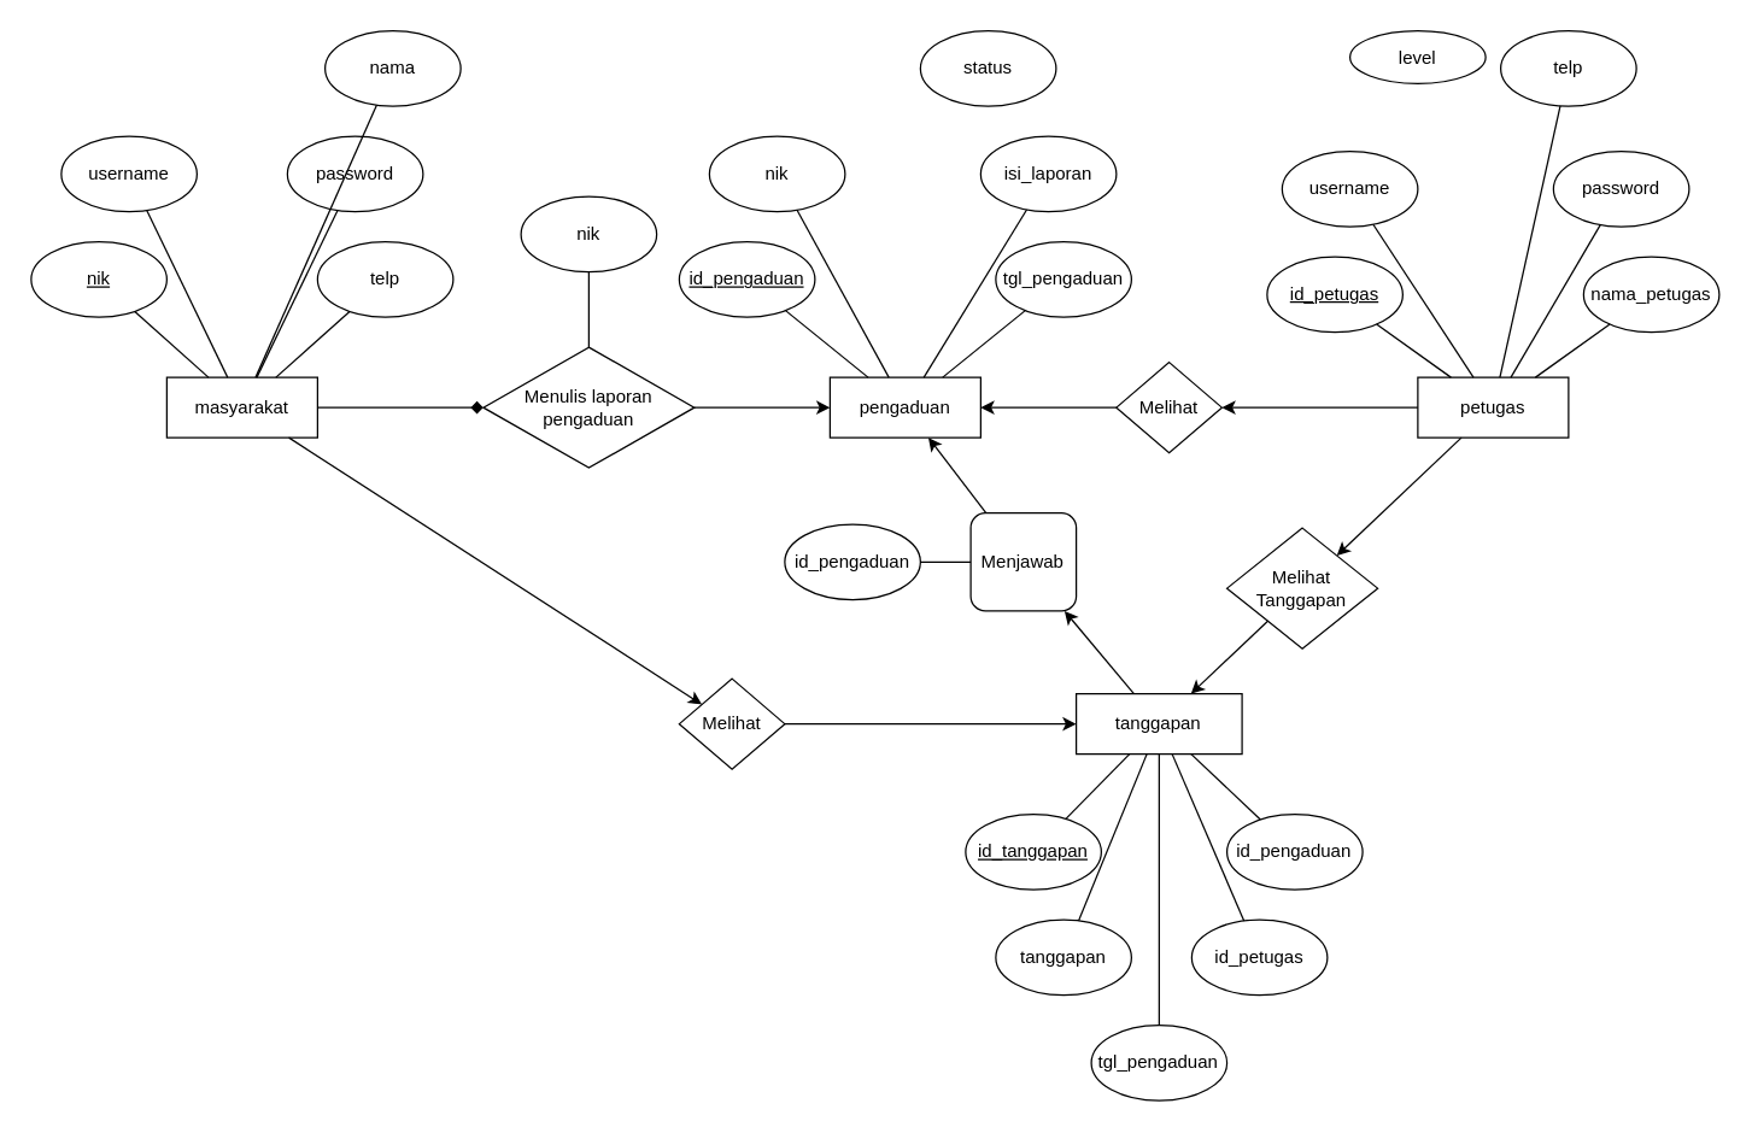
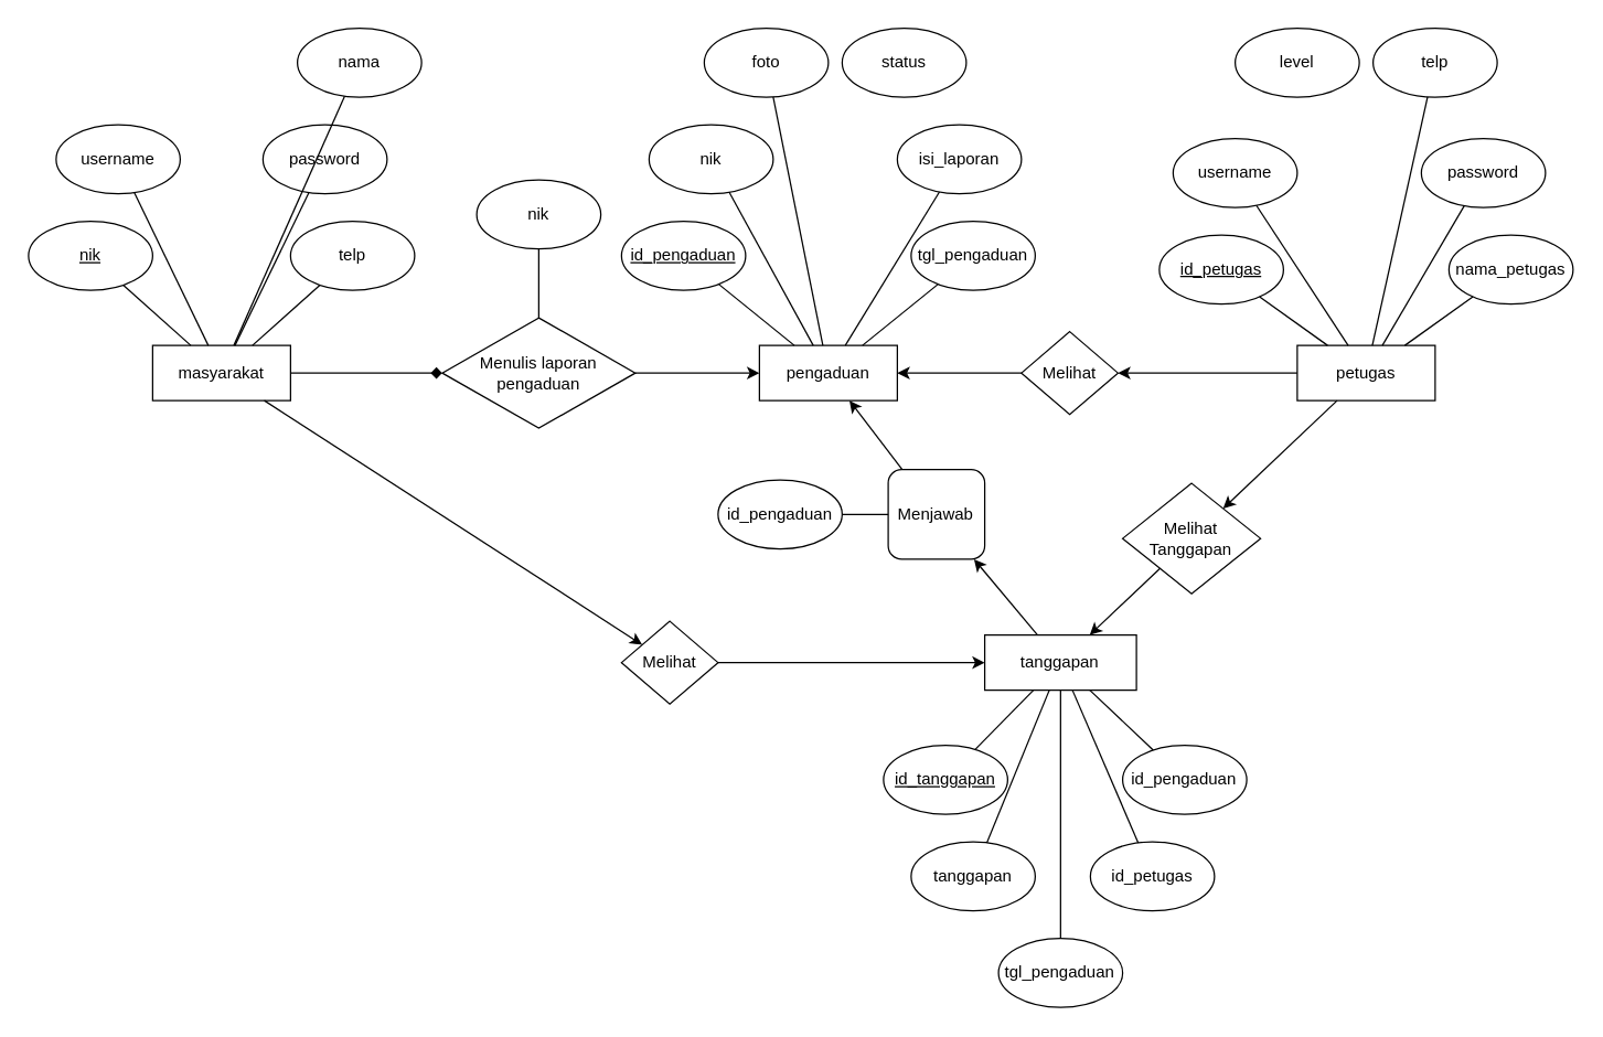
  <mxCell id="0" />
  <mxCell id="1" parent="0" />
  <mxCell id="2" value="masyarakat" style="rounded=0;whiteSpace=wrap;html=1;" vertex="1" parent="1"><mxGeometry x="110" y="250" width="100" height="40" as="geometry" /></mxCell>
  <mxCell id="3" value="&lt;u&gt;nik&lt;/u&gt;" style="ellipse;whiteSpace=wrap;html=1;" vertex="1" parent="1"><mxGeometry x="20" y="160" width="90" height="50" as="geometry" /></mxCell>
  <mxCell id="4" value="nama" style="ellipse;whiteSpace=wrap;html=1;" vertex="1" parent="1"><mxGeometry x="215" y="20" width="90" height="50" as="geometry" /></mxCell>
  <mxCell id="5" value="username" style="ellipse;whiteSpace=wrap;html=1;" vertex="1" parent="1"><mxGeometry x="40" width="90" height="50" as="geometry" y="90" /></mxCell>
  <mxCell id="6" value="password" style="ellipse;whiteSpace=wrap;html=1;" vertex="1" parent="1"><mxGeometry x="190" width="90" height="50" as="geometry" y="90" /></mxCell>
  <mxCell id="7" value="telp" style="ellipse;whiteSpace=wrap;html=1;" vertex="1" parent="1"><mxGeometry x="210" y="160" width="90" height="50" as="geometry" /></mxCell>
  <mxCell id="8" value="" style="endArrow=none;html=1;rounded=0;" edge="1" parent="1" source="2" target="5"><mxGeometry width="50" height="50" relative="1" as="geometry"><mxPoint y="280" as="sourcePoint" x="0" /><mxPoint x="50" y="230" as="targetPoint" /></mxGeometry></mxCell>
  <mxCell id="9" value="" style="endArrow=none;html=1;rounded=0;" edge="1" parent="1" source="2" target="4"><mxGeometry width="50" height="50" relative="1" as="geometry"><mxPoint x="10" y="290" as="sourcePoint" /><mxPoint x="60" y="240" as="targetPoint" /></mxGeometry></mxCell>
  <mxCell id="10" value="" style="endArrow=none;html=1;rounded=0;" edge="1" parent="1" source="2" target="6"><mxGeometry width="50" height="50" relative="1" as="geometry"><mxPoint x="20" y="300" as="sourcePoint" /><mxPoint x="70" y="250" as="targetPoint" /></mxGeometry></mxCell>
  <mxCell id="11" value="" style="endArrow=none;html=1;rounded=0;" edge="1" parent="1" source="2" target="3"><mxGeometry width="50" height="50" relative="1" as="geometry"><mxPoint x="30" y="310" as="sourcePoint" /><mxPoint x="80" y="260" as="targetPoint" /></mxGeometry></mxCell>
  <mxCell id="12" value="" style="endArrow=none;html=1;rounded=0;" edge="1" parent="1" source="2" target="7"><mxGeometry width="50" height="50" relative="1" as="geometry"><mxPoint x="40" y="320" as="sourcePoint" /><mxPoint x="90" y="270" as="targetPoint" /></mxGeometry></mxCell>
  <mxCell id="13" value="pengaduan" style="rounded=0;whiteSpace=wrap;html=1;" vertex="1" parent="1"><mxGeometry x="550" y="250" width="100" height="40" as="geometry" /></mxCell>
  <mxCell id="14" value="&lt;u&gt;id_pengaduan&lt;/u&gt;" style="ellipse;whiteSpace=wrap;html=1;" vertex="1" parent="1"><mxGeometry x="450" y="160" width="90" height="50" as="geometry" /></mxCell>
+ <mxCell id="15" value="foto" style="ellipse;whiteSpace=wrap;html=1;" vertex="1" parent="1"><mxGeometry x="510" y="20" width="90" height="50" as="geometry" /></mxCell>
  <mxCell id="16" value="nik" style="ellipse;whiteSpace=wrap;html=1;" vertex="1" parent="1"><mxGeometry x="470" width="90" height="50" as="geometry" y="90" /></mxCell>
  <mxCell id="17" value="isi_laporan" style="ellipse;whiteSpace=wrap;html=1;" vertex="1" parent="1"><mxGeometry x="650" width="90" height="50" as="geometry" y="90" /></mxCell>
  <mxCell id="18" value="tgl_pengaduan" style="ellipse;whiteSpace=wrap;html=1;" vertex="1" parent="1"><mxGeometry x="660" y="160" width="90" height="50" as="geometry" /></mxCell>
  <mxCell id="19" value="" style="endArrow=none;html=1;rounded=0;" edge="1" parent="1" source="13" target="16"><mxGeometry width="50" height="50" relative="1" as="geometry"><mxPoint x="440" y="280" as="sourcePoint" /><mxPoint x="490" y="230" as="targetPoint" /></mxGeometry></mxCell>
+ <mxCell id="20" value="" style="endArrow=none;html=1;rounded=0;" edge="1" parent="1" source="13" target="15"><mxGeometry width="50" height="50" relative="1" as="geometry"><mxPoint x="450" y="290" as="sourcePoint" /><mxPoint x="500" y="240" as="targetPoint" /></mxGeometry></mxCell>
  <mxCell id="21" value="" style="endArrow=none;html=1;rounded=0;" edge="1" parent="1" source="13" target="17"><mxGeometry width="50" height="50" relative="1" as="geometry"><mxPoint x="460" y="300" as="sourcePoint" /><mxPoint x="510" y="250" as="targetPoint" /></mxGeometry></mxCell>
  <mxCell id="22" value="" style="endArrow=none;html=1;rounded=0;" edge="1" parent="1" source="13" target="14"><mxGeometry width="50" height="50" relative="1" as="geometry"><mxPoint x="470" y="310" as="sourcePoint" /><mxPoint x="520" y="260" as="targetPoint" /></mxGeometry></mxCell>
  <mxCell id="23" value="" style="endArrow=none;html=1;rounded=0;" edge="1" parent="1" source="13" target="18"><mxGeometry width="50" height="50" relative="1" as="geometry"><mxPoint x="480" y="320" as="sourcePoint" /><mxPoint x="530" y="270" as="targetPoint" /></mxGeometry></mxCell>
  <mxCell id="24" value="status" style="ellipse;whiteSpace=wrap;html=1;" vertex="1" parent="1"><mxGeometry x="610" y="20" width="90" height="50" as="geometry" /></mxCell>
  <mxCell id="25" value="petugas" style="rounded=0;whiteSpace=wrap;html=1;" vertex="1" parent="1"><mxGeometry x="940" y="250" width="100" height="40" as="geometry" /></mxCell>
  <mxCell id="26" value="&lt;u&gt;id_petugas&lt;/u&gt;" style="ellipse;whiteSpace=wrap;html=1;" vertex="1" parent="1"><mxGeometry x="840" y="170" width="90" height="50" as="geometry" /></mxCell>
- <mxCell id="27" value="level" style="ellipse;whiteSpace=wrap;html=1;" vertex="1" parent="1"><mxGeometry x="895" y="20" width="90" height="35" as="geometry" /></mxCell>
+ <mxCell id="27" value="level" style="ellipse;whiteSpace=wrap;html=1;" vertex="1" parent="1"><mxGeometry x="895" y="20" width="90" height="50" as="geometry" /></mxCell>
  <mxCell id="28" value="username" style="ellipse;whiteSpace=wrap;html=1;" vertex="1" parent="1"><mxGeometry x="850" y="100" width="90" height="50" as="geometry" /></mxCell>
  <mxCell id="29" value="password" style="ellipse;whiteSpace=wrap;html=1;" vertex="1" parent="1"><mxGeometry x="1030" y="100" width="90" height="50" as="geometry" /></mxCell>
  <mxCell id="30" value="nama_petugas" style="ellipse;whiteSpace=wrap;html=1;" vertex="1" parent="1"><mxGeometry x="1050" y="170" width="90" height="50" as="geometry" /></mxCell>
  <mxCell id="31" value="" style="endArrow=none;html=1;rounded=0;" edge="1" parent="1" source="25" target="28"><mxGeometry width="50" height="50" relative="1" as="geometry"><mxPoint x="830" y="280" as="sourcePoint" /><mxPoint x="880" y="230" as="targetPoint" /></mxGeometry></mxCell>
  <mxCell id="32" value="" style="endArrow=none;html=1;rounded=0;" edge="1" parent="1" source="25" target="29"><mxGeometry width="50" height="50" relative="1" as="geometry"><mxPoint x="850" y="300" as="sourcePoint" /><mxPoint x="900" y="250" as="targetPoint" /></mxGeometry></mxCell>
  <mxCell id="33" value="" style="endArrow=none;html=1;rounded=0;" edge="1" parent="1" source="25" target="26"><mxGeometry width="50" height="50" relative="1" as="geometry"><mxPoint x="965.294" y="410" as="sourcePoint" /><mxPoint x="910" y="420" as="targetPoint" /></mxGeometry></mxCell>
  <mxCell id="34" value="" style="endArrow=none;html=1;rounded=0;" edge="1" parent="1" source="25" target="30"><mxGeometry width="50" height="50" relative="1" as="geometry"><mxPoint x="1014.706" y="410" as="sourcePoint" /><mxPoint x="920" y="430" as="targetPoint" /></mxGeometry></mxCell>
  <mxCell id="35" value="telp" style="ellipse;whiteSpace=wrap;html=1;" vertex="1" parent="1"><mxGeometry x="995" y="20" width="90" height="50" as="geometry" /></mxCell>
  <mxCell id="36" value="" style="endArrow=none;html=1;rounded=0;" edge="1" parent="1" source="25" target="35"><mxGeometry width="50" height="50" relative="1" as="geometry"><mxPoint x="1045" y="250" as="sourcePoint" /><mxPoint x="945" y="240" as="targetPoint" /></mxGeometry></mxCell>
  <mxCell id="37" value="tanggapan" style="rounded=0;whiteSpace=wrap;html=1;" vertex="1" parent="1"><mxGeometry x="713.38" y="460" width="110" height="40" as="geometry" /></mxCell>
  <mxCell id="38" value="&lt;u&gt;id_tanggapan&lt;/u&gt;" style="ellipse;whiteSpace=wrap;html=1;" vertex="1" parent="1"><mxGeometry x="640" y="540" width="90" height="50" as="geometry" /></mxCell>
  <mxCell id="39" value="id_petugas" style="ellipse;whiteSpace=wrap;html=1;" vertex="1" parent="1"><mxGeometry x="790" y="610" width="90" height="50" as="geometry" /></mxCell>
  <mxCell id="40" value="tanggapan" style="ellipse;whiteSpace=wrap;html=1;" vertex="1" parent="1"><mxGeometry x="660" y="610" width="90" height="50" as="geometry" /></mxCell>
  <mxCell id="41" value="tgl_pengaduan" style="ellipse;whiteSpace=wrap;html=1;" vertex="1" parent="1"><mxGeometry x="723.38" y="680" width="90" height="50" as="geometry" /></mxCell>
  <mxCell id="42" value="id_pengaduan" style="ellipse;whiteSpace=wrap;html=1;" vertex="1" parent="1"><mxGeometry x="813.38" y="540" width="90" height="50" as="geometry" /></mxCell>
  <mxCell id="43" value="" style="endArrow=none;html=1;rounded=0;" edge="1" parent="1" source="37" target="39"><mxGeometry width="50" height="50" relative="1" as="geometry"><mxPoint x="403.38" y="600" as="sourcePoint" /><mxPoint x="453.38" y="550" as="targetPoint" /></mxGeometry></mxCell>
  <mxCell id="44" value="" style="endArrow=none;html=1;rounded=0;" edge="1" parent="1" source="37" target="41"><mxGeometry width="50" height="50" relative="1" as="geometry"><mxPoint x="413.38" y="610" as="sourcePoint" /><mxPoint x="463.38" y="560" as="targetPoint" /></mxGeometry></mxCell>
  <mxCell id="45" value="" style="endArrow=none;html=1;rounded=0;" edge="1" parent="1" source="37" target="42"><mxGeometry width="50" height="50" relative="1" as="geometry"><mxPoint x="423.38" y="620" as="sourcePoint" /><mxPoint x="473.38" y="570" as="targetPoint" /></mxGeometry></mxCell>
  <mxCell id="46" value="" style="endArrow=none;html=1;rounded=0;" edge="1" parent="1" source="37" target="38"><mxGeometry width="50" height="50" relative="1" as="geometry"><mxPoint x="433.38" y="630" as="sourcePoint" /><mxPoint x="483.38" y="580" as="targetPoint" /></mxGeometry></mxCell>
  <mxCell id="47" value="" style="endArrow=none;html=1;rounded=0;" edge="1" parent="1" source="40" target="37"><mxGeometry width="50" height="50" relative="1" as="geometry"><mxPoint x="443.38" y="640" as="sourcePoint" /><mxPoint x="493.38" y="590" as="targetPoint" /></mxGeometry></mxCell>
  <mxCell id="48" value="Menulis laporan pengaduan" style="rhombus;whiteSpace=wrap;html=1;" vertex="1" parent="1"><mxGeometry x="320" y="230" width="140" height="80" as="geometry" /></mxCell>
  <mxCell id="49" value="" style="endArrow=diamond;html=1;rounded=0;" edge="1" parent="1" source="2" target="48"><mxGeometry width="50" height="50" relative="1" as="geometry"><mxPoint x="190" y="430" as="sourcePoint" /><mxPoint x="240" y="380" as="targetPoint" /></mxGeometry></mxCell>
  <mxCell id="50" value="" style="endArrow=classic;html=1;rounded=0;" edge="1" parent="1" source="48" target="13"><mxGeometry width="50" height="50" relative="1" as="geometry"><mxPoint x="240" y="420" as="sourcePoint" /><mxPoint x="290" y="370" as="targetPoint" /></mxGeometry></mxCell>
  <mxCell id="51" value="nik" style="ellipse;whiteSpace=wrap;html=1;" vertex="1" parent="1"><mxGeometry x="345" y="130" width="90" height="50" as="geometry" /></mxCell>
  <mxCell id="52" value="" style="endArrow=none;html=1;rounded=0;" edge="1" parent="1" source="48" target="51"><mxGeometry width="50" height="50" relative="1" as="geometry"><mxPoint x="350" y="430" as="sourcePoint" /><mxPoint x="400" y="380" as="targetPoint" /></mxGeometry></mxCell>
  <mxCell id="53" value="Melihat Tanggapan" style="rhombus;whiteSpace=wrap;html=1;" vertex="1" parent="1"><mxGeometry x="813.38" y="350" width="100" height="80" as="geometry" /></mxCell>
  <mxCell id="54" value="" style="endArrow=classic;html=1;rounded=0;" edge="1" parent="1" source="53" target="37"><mxGeometry width="50" height="50" relative="1" as="geometry"><mxPoint x="73.38" y="590" as="sourcePoint" /><mxPoint x="123.38" y="540" as="targetPoint" /></mxGeometry></mxCell>
  <mxCell id="55" value="Menjawab" style="whiteSpace=wrap;html=1;rounded=1;" vertex="1" parent="1"><mxGeometry x="643.38" y="340" width="70" height="65" as="geometry" /></mxCell>
  <mxCell id="56" value="" style="endArrow=classic;html=1;rounded=0;" edge="1" parent="1" source="37" target="55"><mxGeometry width="50" height="50" relative="1" as="geometry"><mxPoint x="333.38" y="610" as="sourcePoint" /><mxPoint x="689.995" y="434.929" as="targetPoint" /></mxGeometry></mxCell>
  <mxCell id="57" value="" style="endArrow=classic;html=1;rounded=0;" edge="1" parent="1" source="55" target="13"><mxGeometry width="50" height="50" relative="1" as="geometry"><mxPoint x="370" y="630" as="sourcePoint" /><mxPoint x="420" y="580" as="targetPoint" /></mxGeometry></mxCell>
  <mxCell id="58" value="" style="endArrow=classic;html=1;rounded=0;" edge="1" parent="1" source="25" target="53"><mxGeometry width="50" height="50" relative="1" as="geometry"><mxPoint x="990" y="490" as="sourcePoint" /><mxPoint x="1040" y="440" as="targetPoint" /></mxGeometry></mxCell>
  <mxCell id="59" value="" style="endArrow=classic;html=1;rounded=0;" edge="1" parent="1" source="60" target="37"><mxGeometry width="50" height="50" relative="1" as="geometry"><mxPoint x="580" y="540" as="sourcePoint" /><mxPoint x="610" y="480" as="targetPoint" /></mxGeometry></mxCell>
  <mxCell id="60" value="Melihat" style="rhombus;whiteSpace=wrap;html=1;" vertex="1" parent="1"><mxGeometry x="450" y="450" width="70" height="60" as="geometry" /></mxCell>
  <mxCell id="61" value="" style="endArrow=classic;html=1;rounded=0;" edge="1" parent="1" source="2" target="60"><mxGeometry width="50" height="50" relative="1" as="geometry"><mxPoint x="350" y="560" as="sourcePoint" /><mxPoint x="400" y="510" as="targetPoint" /></mxGeometry></mxCell>
  <mxCell id="62" value="Melihat" style="rhombus;whiteSpace=wrap;html=1;" vertex="1" parent="1"><mxGeometry x="740" y="240" width="70" height="60" as="geometry" /></mxCell>
  <mxCell id="63" value="" style="endArrow=classic;html=1;rounded=0;" edge="1" parent="1" source="25" target="62"><mxGeometry width="50" height="50" relative="1" as="geometry"><mxPoint x="700" y="340" as="sourcePoint" /><mxPoint x="750" y="290" as="targetPoint" /></mxGeometry></mxCell>
  <mxCell id="64" value="" style="endArrow=classic;html=1;rounded=0;" edge="1" parent="1" source="62" target="13"><mxGeometry width="50" height="50" relative="1" as="geometry"><mxPoint x="710" y="350" as="sourcePoint" /><mxPoint x="760" y="300" as="targetPoint" /></mxGeometry></mxCell>
  <mxCell id="65" value="id_pengaduan" style="ellipse;whiteSpace=wrap;html=1;" vertex="1" parent="1"><mxGeometry x="520" y="347.5" width="90" height="50" as="geometry" /></mxCell>
  <mxCell id="66" value="" style="endArrow=none;html=1;rounded=0;" edge="1" parent="1" target="65" source="55"><mxGeometry width="50" height="50" relative="1" as="geometry"><mxPoint x="718.31" y="270" as="sourcePoint" /><mxPoint x="401.69" y="340" as="targetPoint" /></mxGeometry></mxCell>
